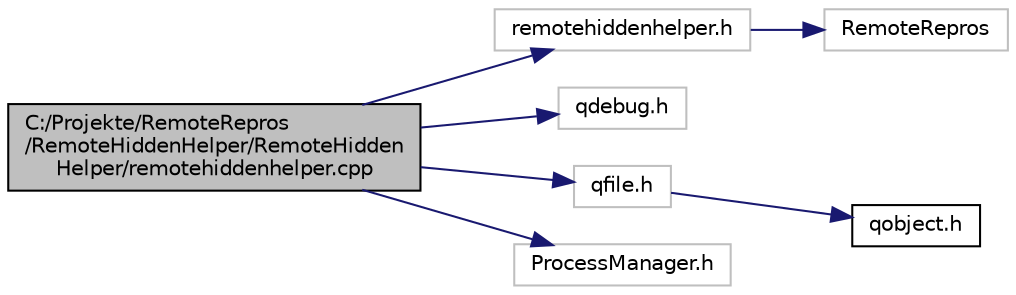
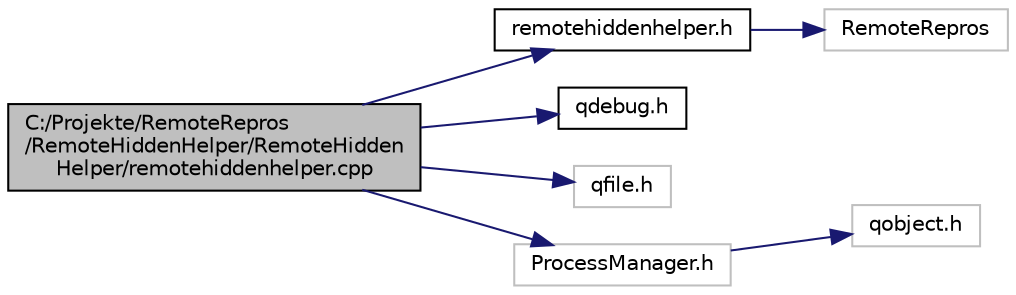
  digraph {
    rankdir=LR
    node [color=grey75 fillcolor=white fontname=Helvetica fontsize=10 shape=record style=filled]
    edge [color=midnightblue fontname=Helvetica fontsize=10 labelfontname=Helvetica labelfontsize=10 style=solid]
    n1 [color=black fillcolor=grey75 fontcolor=black height=0.2 label="C:/Projekte/RemoteRepros\l/RemoteHiddenHelper/RemoteHidden\lHelper/remotehiddenhelper.cpp" width=0.4]
-   n2 [height=0.2 label="remotehiddenhelper.h" width=0.4]
-   n3 [height=0.2 label="qdebug.h" width=0.4]
+   n2 [color=black height=0.2 label="remotehiddenhelper.h" width=0.4]
+   n3 [color=black height=0.2 label="qdebug.h" width=0.4]
    n4 [height=0.2 label="qfile.h" width=0.4]
    n5 [height=0.2 label="ProcessManager.h" width=0.4]
    n6 [height=0.2 label=RemoteRepros width=0.4]
-   n7 [color=black height=0.2 label="qobject.h" width=0.4]
+   n7 [height=0.2 label="qobject.h" width=0.4]
    n1 -> n2
    n1 -> n3
    n1 -> n4
    n1 -> n5
    n2 -> n6
-   n4 -> n7
+   n5 -> n7
  }
